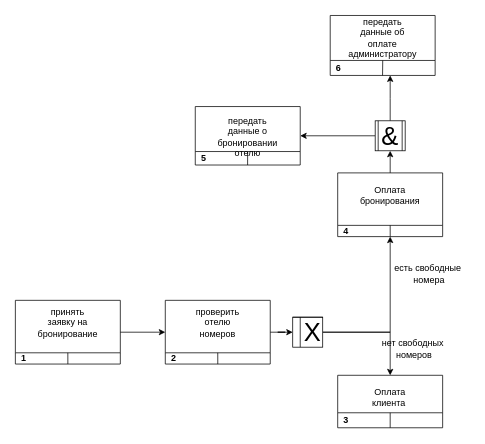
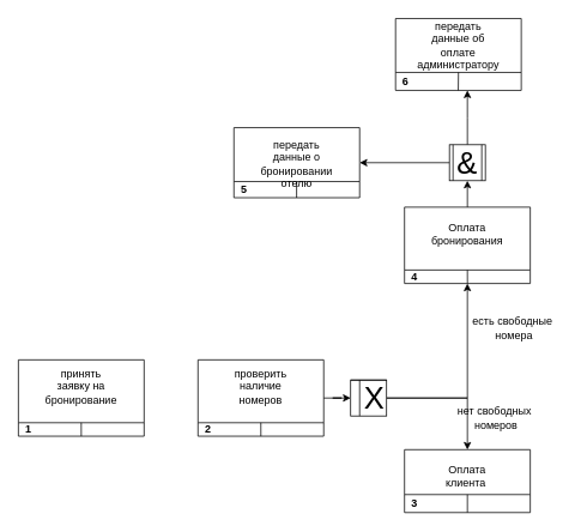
  <mxCell id="0" />
  <mxCell id="1" parent="0" />
- <mxCell id="2" style="edgeStyle=orthogonalEdgeStyle;rounded=0;orthogonalLoop=1;jettySize=auto;html=1;entryX=0;entryY=0.5;entryDx=0;entryDy=0;" edge="1" parent="1" source="3" target="11"><mxGeometry relative="1" as="geometry" /></mxCell>
  <mxCell id="3" value="1" style="swimlane;whiteSpace=wrap;html=1;swimlaneLine=1;autosize=0;gradientColor=none;swimlaneFillColor=none;perimeterSpacing=0;startSize=15;align=left;spacing=3;flipH=1;flipV=1;spacingLeft=5;" vertex="1" parent="1"><mxGeometry x="20" y="400" width="140" height="85" as="geometry" /></mxCell>
  <mxCell id="4" value="" style="endArrow=none;html=1;rounded=0;" edge="1" parent="3"><mxGeometry width="50" height="50" relative="1" as="geometry"><mxPoint x="70" y="70" as="sourcePoint" /><mxPoint x="70.04" y="85" as="targetPoint" /></mxGeometry></mxCell>
  <mxCell id="5" value="принять заявку на бронирование" style="text;html=1;align=center;verticalAlign=middle;whiteSpace=wrap;rounded=0;labelPosition=center;verticalLabelPosition=middle;" vertex="1" parent="3"><mxGeometry x="50" y="20" width="40" height="20" as="geometry" /></mxCell>
  <mxCell id="6" style="edgeStyle=orthogonalEdgeStyle;rounded=0;orthogonalLoop=1;jettySize=auto;html=1;exitX=0.5;exitY=0;exitDx=0;exitDy=0;entryX=0.5;entryY=1;entryDx=0;entryDy=0;" edge="1" parent="1" source="7" target="30"><mxGeometry relative="1" as="geometry" /></mxCell>
  <mxCell id="7" value="4" style="swimlane;whiteSpace=wrap;html=1;swimlaneLine=1;autosize=0;gradientColor=none;swimlaneFillColor=none;perimeterSpacing=0;startSize=15;align=left;spacing=3;flipH=1;flipV=1;spacingLeft=5;" vertex="1" parent="1"><mxGeometry x="450" y="230" width="140" height="85" as="geometry" /></mxCell>
  <mxCell id="8" value="" style="endArrow=none;html=1;rounded=0;" edge="1" parent="7"><mxGeometry width="50" height="50" relative="1" as="geometry"><mxPoint x="70" y="70" as="sourcePoint" /><mxPoint x="70.04" y="85" as="targetPoint" /></mxGeometry></mxCell>
  <mxCell id="9" value="Оплата бронирования" style="text;html=1;align=center;verticalAlign=middle;whiteSpace=wrap;rounded=0;labelPosition=center;verticalLabelPosition=middle;" vertex="1" parent="7"><mxGeometry x="50" y="20" width="40" height="20" as="geometry" /></mxCell>
  <mxCell id="10" style="edgeStyle=orthogonalEdgeStyle;rounded=0;orthogonalLoop=1;jettySize=auto;html=1;entryX=0;entryY=0.5;entryDx=0;entryDy=0;" edge="1" parent="1" source="11" target="19"><mxGeometry relative="1" as="geometry" /></mxCell>
  <mxCell id="11" value="2" style="swimlane;whiteSpace=wrap;html=1;swimlaneLine=1;autosize=0;gradientColor=none;swimlaneFillColor=none;perimeterSpacing=0;startSize=15;align=left;spacing=3;flipH=1;flipV=1;spacingLeft=5;" vertex="1" parent="1"><mxGeometry x="220" y="400" width="140" height="85" as="geometry" /></mxCell>
  <mxCell id="12" value="" style="endArrow=none;html=1;rounded=0;" edge="1" parent="11"><mxGeometry width="50" height="50" relative="1" as="geometry"><mxPoint x="70" y="70" as="sourcePoint" /><mxPoint x="70.04" y="85" as="targetPoint" /></mxGeometry></mxCell>
- <mxCell id="13" value="проверить отелю номеров" style="text;html=1;align=center;verticalAlign=middle;whiteSpace=wrap;rounded=0;labelPosition=center;verticalLabelPosition=middle;" vertex="1" parent="11"><mxGeometry x="50" y="20" width="40" height="20" as="geometry" /></mxCell>
+ <mxCell id="13" value="проверить наличие номеров" style="text;html=1;align=center;verticalAlign=middle;whiteSpace=wrap;rounded=0;labelPosition=center;verticalLabelPosition=middle;" vertex="1" parent="11"><mxGeometry x="50" y="20" width="40" height="20" as="geometry" /></mxCell>
  <mxCell id="14" value="3" style="swimlane;whiteSpace=wrap;html=1;swimlaneLine=1;autosize=0;gradientColor=none;swimlaneFillColor=none;perimeterSpacing=0;startSize=20;align=left;spacing=3;flipH=1;flipV=1;spacingLeft=5;" vertex="1" parent="1"><mxGeometry x="450" y="500" width="140" height="70" as="geometry" /></mxCell>
  <mxCell id="15" value="" style="endArrow=none;html=1;rounded=0;exitX=0.5;exitY=1;exitDx=0;exitDy=0;" edge="1" parent="14" source="14"><mxGeometry width="50" height="50" relative="1" as="geometry"><mxPoint x="69.84" y="55" as="sourcePoint" /><mxPoint x="70" y="50" as="targetPoint" /></mxGeometry></mxCell>
  <mxCell id="16" value="Оплата клиента&amp;nbsp;" style="text;html=1;align=center;verticalAlign=middle;whiteSpace=wrap;rounded=0;labelPosition=center;verticalLabelPosition=middle;" vertex="1" parent="14"><mxGeometry x="50" y="20" width="40" height="20" as="geometry" /></mxCell>
  <mxCell id="17" style="edgeStyle=orthogonalEdgeStyle;rounded=0;orthogonalLoop=1;jettySize=auto;html=1;" edge="1" parent="1" source="19" target="14"><mxGeometry relative="1" as="geometry" /></mxCell>
  <mxCell id="18" style="edgeStyle=orthogonalEdgeStyle;rounded=0;orthogonalLoop=1;jettySize=auto;html=1;entryX=0.5;entryY=1;entryDx=0;entryDy=0;" edge="1" parent="1" source="19" target="7"><mxGeometry relative="1" as="geometry"><mxPoint x="500" y="330" as="targetPoint" /></mxGeometry></mxCell>
  <mxCell id="19" value="&lt;font style=&quot;font-size: 34px;&quot;&gt;X&lt;/font&gt;" style="shape=internalStorage;whiteSpace=wrap;html=1;backgroundOutline=1;dx=10;dy=0;align=right;" vertex="1" parent="1"><mxGeometry x="390" y="422.5" width="40" height="40" as="geometry" /></mxCell>
  <mxCell id="20" value="есть свободные&lt;div&gt;&amp;nbsp;номера&lt;/div&gt;" style="text;html=1;align=center;verticalAlign=middle;resizable=0;points=[];autosize=1;strokeColor=none;fillColor=none;" vertex="1" parent="1"><mxGeometry x="515" y="345" width="110" height="40" as="geometry" /></mxCell>
  <mxCell id="21" value="нет свободных&lt;div&gt;&amp;nbsp;номеров&lt;/div&gt;" style="text;html=1;align=center;verticalAlign=middle;resizable=0;points=[];autosize=1;strokeColor=none;fillColor=none;" vertex="1" parent="1"><mxGeometry x="495" y="445" width="110" height="40" as="geometry" /></mxCell>
  <mxCell id="22" value="6" style="swimlane;whiteSpace=wrap;html=1;swimlaneLine=1;autosize=0;gradientColor=none;swimlaneFillColor=none;perimeterSpacing=0;startSize=20;align=left;spacing=3;flipH=1;flipV=1;spacingLeft=5;" vertex="1" parent="1"><mxGeometry x="440" y="20" width="140" height="80" as="geometry" /></mxCell>
  <mxCell id="23" value="" style="endArrow=none;html=1;rounded=0;" edge="1" parent="22"><mxGeometry width="50" height="50" relative="1" as="geometry"><mxPoint x="70.06" y="60" as="sourcePoint" /><mxPoint x="69.83" y="80" as="targetPoint" /></mxGeometry></mxCell>
  <mxCell id="24" value="передать данные об оплате администратору" style="text;html=1;align=center;verticalAlign=middle;whiteSpace=wrap;rounded=0;labelPosition=center;verticalLabelPosition=middle;" vertex="1" parent="22"><mxGeometry x="50" y="20" width="40" height="20" as="geometry" /></mxCell>
  <mxCell id="25" value="5" style="swimlane;whiteSpace=wrap;html=1;swimlaneLine=1;autosize=0;gradientColor=none;swimlaneFillColor=none;perimeterSpacing=0;startSize=18;align=left;spacing=3;flipH=1;flipV=1;spacingLeft=5;" vertex="1" parent="1"><mxGeometry x="260" y="141.5" width="140" height="78" as="geometry" /></mxCell>
  <mxCell id="26" value="" style="endArrow=none;html=1;rounded=0;" edge="1" parent="25"><mxGeometry width="50" height="50" relative="1" as="geometry"><mxPoint x="69.8" y="60" as="sourcePoint" /><mxPoint x="69.82" y="78" as="targetPoint" /><Array as="points"><mxPoint x="69.8" y="63" /></Array></mxGeometry></mxCell>
  <mxCell id="27" value="передать данные о бронировании отелю" style="text;html=1;align=center;verticalAlign=middle;whiteSpace=wrap;rounded=0;labelPosition=center;verticalLabelPosition=middle;" vertex="1" parent="25"><mxGeometry x="50" y="30" width="40" height="20" as="geometry" /></mxCell>
  <mxCell id="28" style="edgeStyle=orthogonalEdgeStyle;rounded=0;orthogonalLoop=1;jettySize=auto;html=1;entryX=1;entryY=0.5;entryDx=0;entryDy=0;" edge="1" parent="1" source="30" target="25"><mxGeometry relative="1" as="geometry" /></mxCell>
  <mxCell id="29" style="edgeStyle=orthogonalEdgeStyle;rounded=0;orthogonalLoop=1;jettySize=auto;html=1;" edge="1" parent="1" source="30"><mxGeometry relative="1" as="geometry"><mxPoint x="520" y="100" as="targetPoint" /></mxGeometry></mxCell>
  <mxCell id="30" value="&amp;amp;" style="shape=process;whiteSpace=wrap;html=1;backgroundOutline=1;fontSize=34;" vertex="1" parent="1"><mxGeometry x="500" y="160.5" width="40" height="40" as="geometry" /></mxCell>
